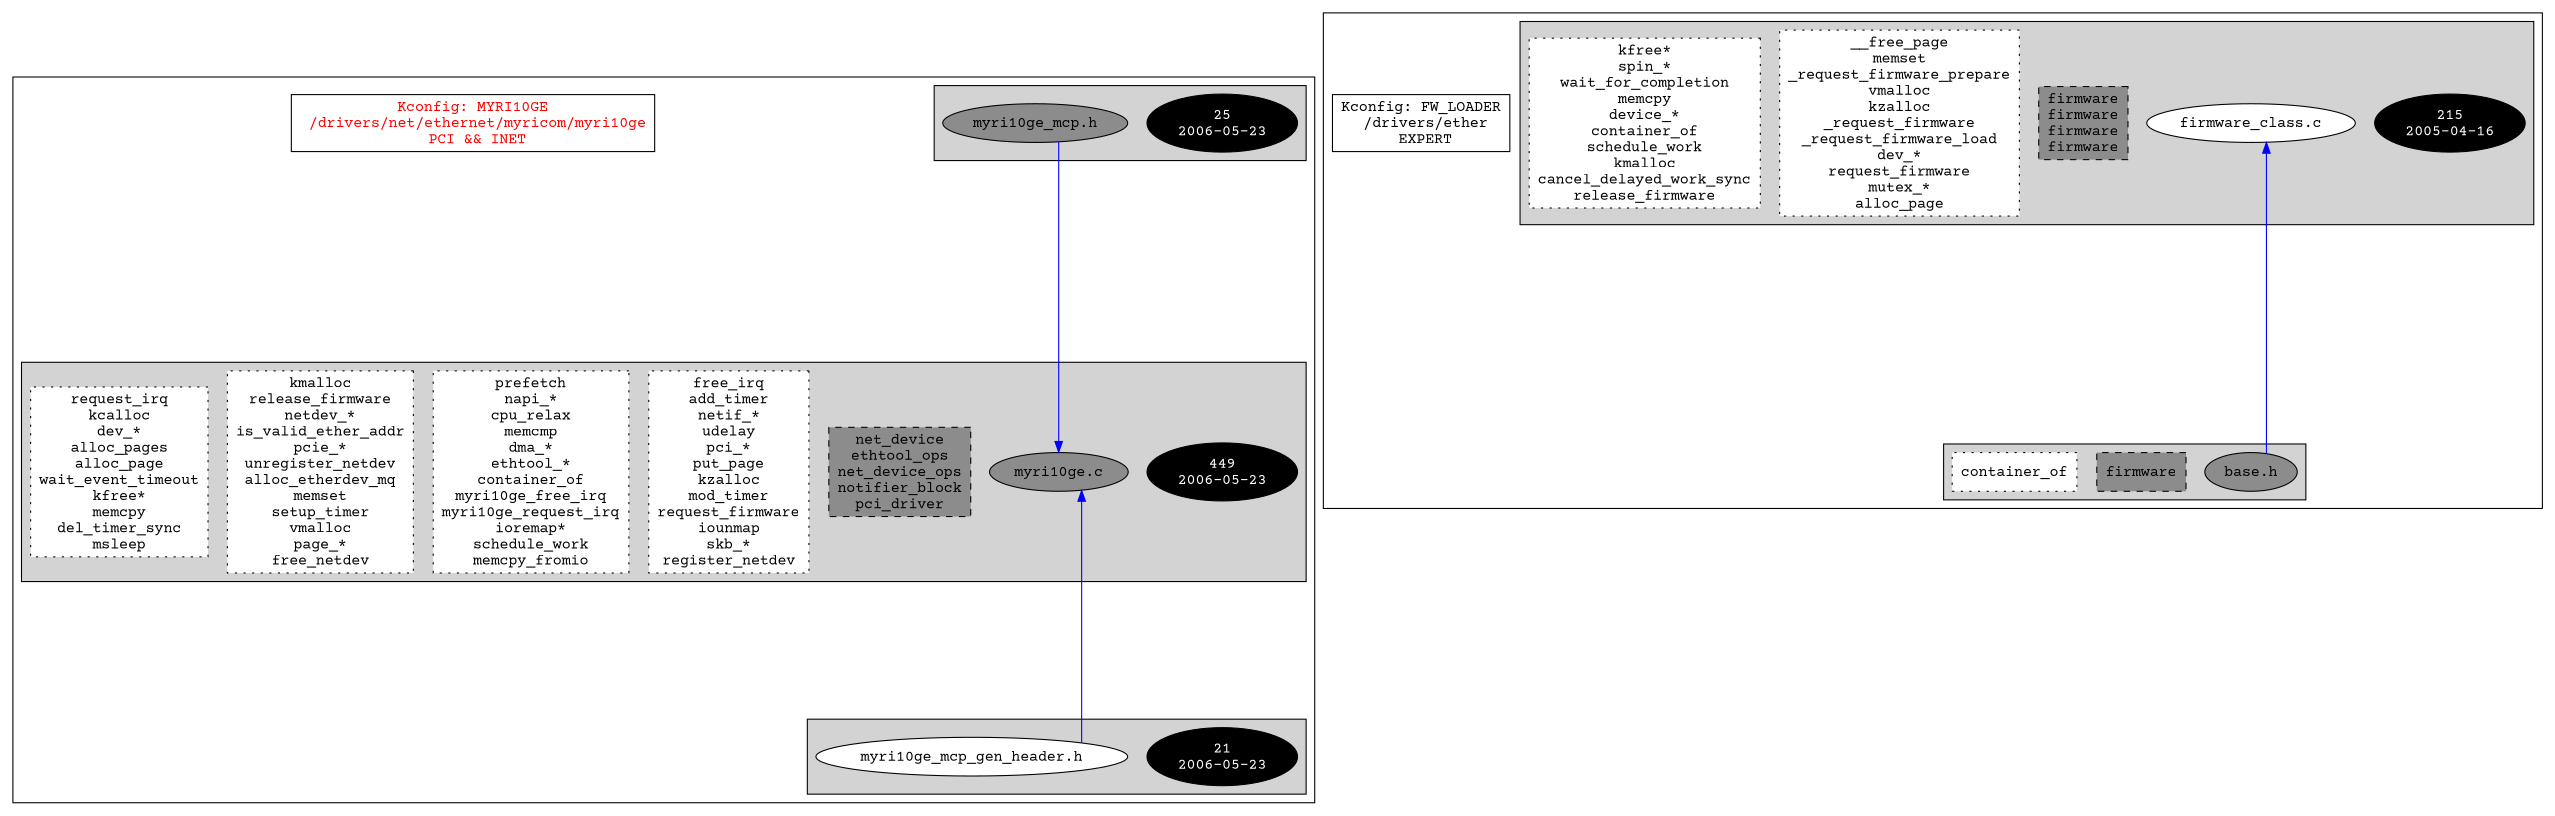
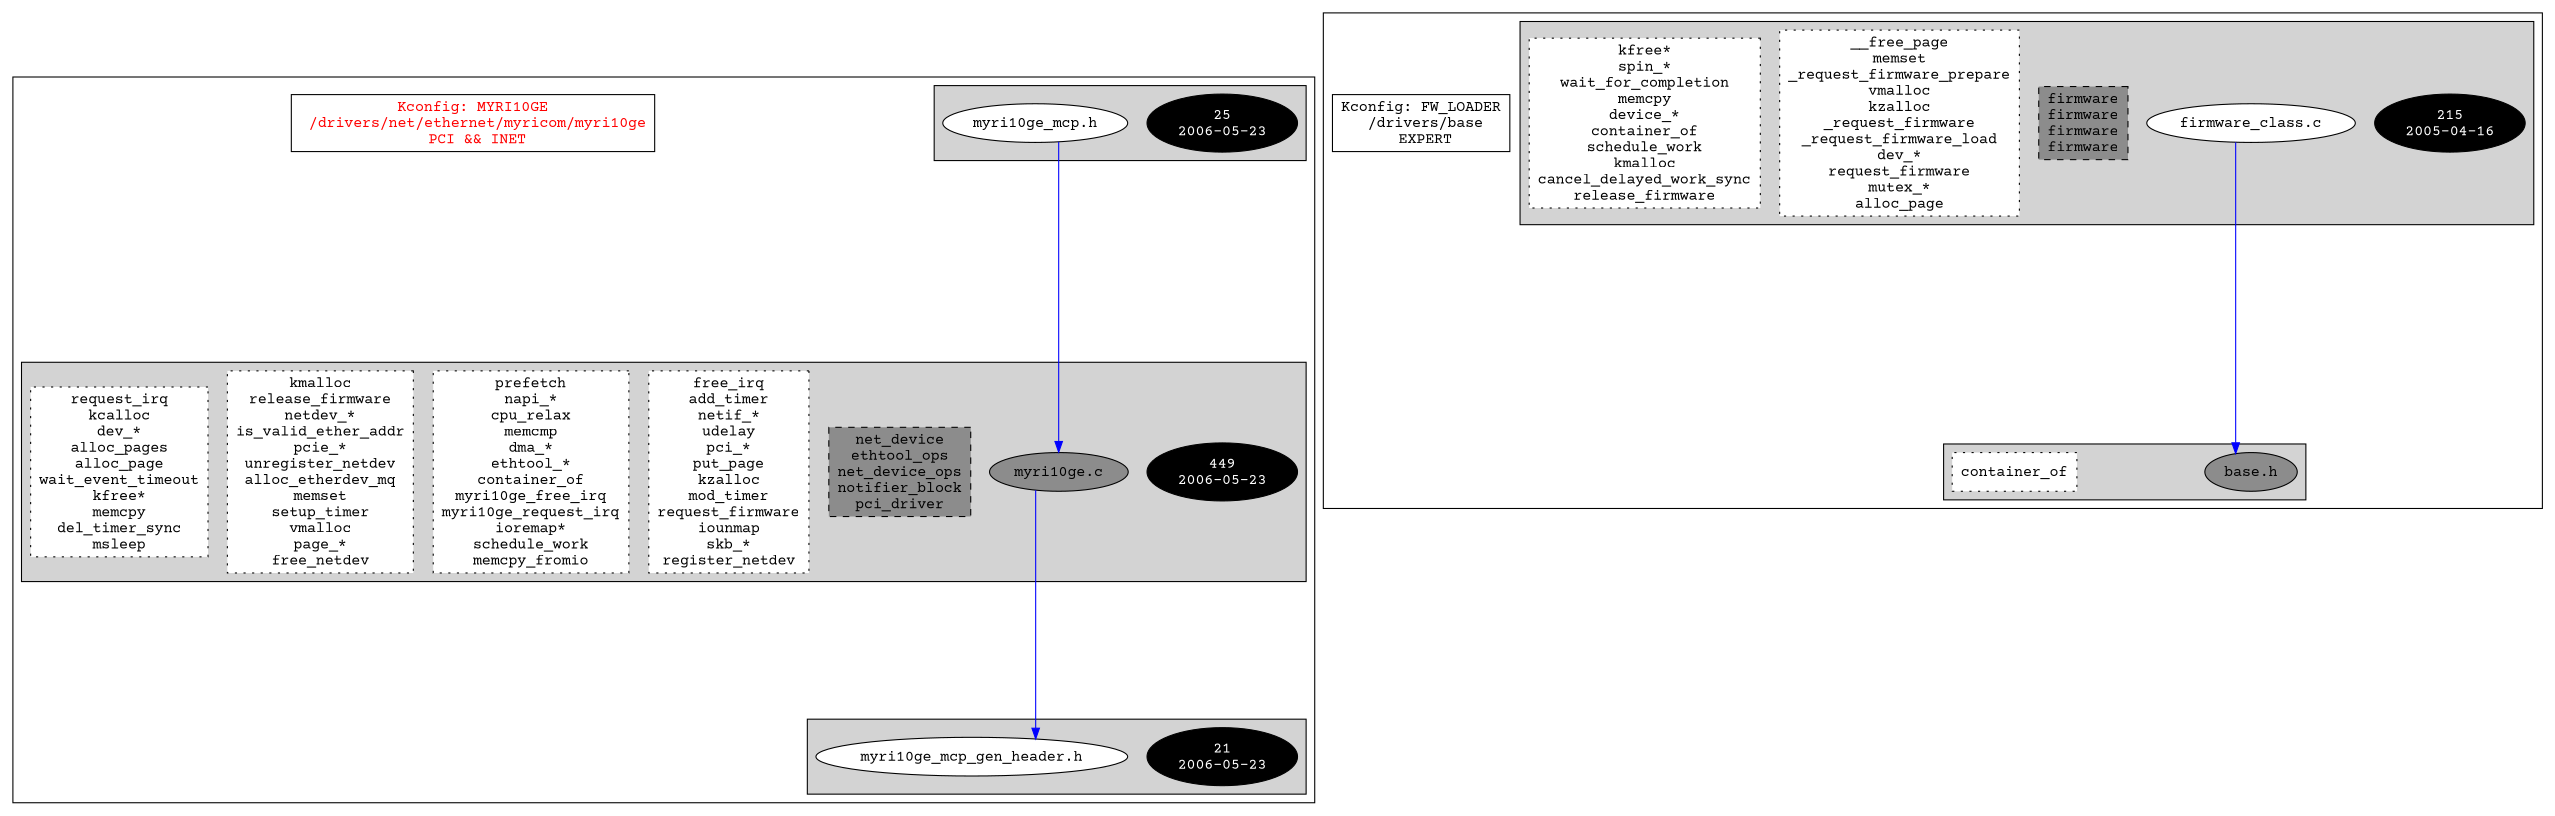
  digraph {
    fontname="Courier Prime"
    ranksep=2
    splines=ortho
    node [fillcolor=white fontcolor=black fontname="Courier Prime" style=filled shape=box]
    edge [color=blue fontname="Courier Prime"]
    n1 [fillcolor=black fontcolor=white label="449\n2006-05-23" shape=""]
    n2 [fillcolor=grey55 label="myri10ge.c\n" shape=""]
    n3 [fillcolor=grey55 label="net_device\nethtool_ops\nnet_device_ops\nnotifier_block\npci_driver\n" style="filled,dashed"]
    n4 [label="free_irq\nadd_timer\nnetif_*\nudelay\npci_*\nput_page\nkzalloc\nmod_timer\nrequest_firmware\niounmap\nskb_*\nregister_netdev\n" style="filled,dotted"]
    n5 [label="prefetch\nnapi_*\ncpu_relax\nmemcmp\ndma_*\nethtool_*\ncontainer_of\nmyri10ge_free_irq\nmyri10ge_request_irq\nioremap*\nschedule_work\nmemcpy_fromio\n" style="filled,dotted"]
    n6 [label="kmalloc\nrelease_firmware\nnetdev_*\nis_valid_ether_addr\npcie_*\nunregister_netdev\nalloc_etherdev_mq\nmemset\nsetup_timer\nvmalloc\npage_*\nfree_netdev\n" style="filled,dotted"]
    n7 [label="request_irq\nkcalloc\ndev_*\nalloc_pages\nalloc_page\nwait_event_timeout\nkfree*\nmemcpy\ndel_timer_sync\nmsleep\n" style="filled,dotted"]
    n8 [fillcolor=black fontcolor=white label="25\n2006-05-23" shape=""]
-   n9 [fillcolor=grey55 label="myri10ge_mcp.h\n" shape=""]
+   n9 [label="myri10ge_mcp.h\n" shape=""]
    n10 [fillcolor=black fontcolor=white label="21\n2006-05-23" shape=""]
    n11 [label="myri10ge_mcp_gen_header.h\n" shape=""]
    n12 [fontcolor=red label="Kconfig: MYRI10GE\n /drivers/net/ethernet/myricom/myri10ge\n  PCI && INET " fillcolor="" style=""]
    n13 [fillcolor=black fontcolor=white label="215\n2005-04-16" shape=""]
    n14 [label="firmware_class.c\n" shape=""]
    n15 [fillcolor=grey55 label="firmware\nfirmware\nfirmware\nfirmware\n" style="filled,dashed"]
    n16 [label="__free_page\nmemset\n_request_firmware_prepare\nvmalloc\nkzalloc\n_request_firmware\n_request_firmware_load\ndev_*\nrequest_firmware\nmutex_*\nalloc_page\n" style="filled,dotted"]
    n17 [label="kfree*\nspin_*\nwait_for_completion\nmemcpy\ndevice_*\ncontainer_of\nschedule_work\nkmalloc\ncancel_delayed_work_sync\nrelease_firmware\n" style="filled,dotted"]
    n18 [fillcolor=grey55 label="base.h\n" shape=""]
-   n19 [fillcolor=grey55 label="firmware\n" style="filled,dashed"]
    n20 [label="container_of\n" style="filled,dotted"]
-   n21 [label="Kconfig: FW_LOADER\n /drivers/ether\n  EXPERT " fillcolor="" fontcolor="" style=""]
+   n21 [label="Kconfig: FW_LOADER\n /drivers/base\n  EXPERT " fillcolor="" fontcolor="" style=""]
    subgraph cluster_1 {
      n12
      subgraph cluster_2 {
        style=filled
        n1
        n2
        n3
        n4
        n5
        n6
        n7
      }
      subgraph cluster_3 {
        style=filled
        n8
        n9
      }
      subgraph cluster_4 {
        style=filled
        n10
        n11
      }
    }
    subgraph cluster_5 {
      n21
      subgraph cluster_6 {
        style=filled
        n13
        n14
        n15
        n16
        n17
      }
      subgraph cluster_7 {
        style=filled
        n18
-       n19
        n20
      }
    }
-   n11 -> n2
+   n2 -> n11
    n9 -> n2
-   n18 -> n14
+   n14 -> n18
  }
